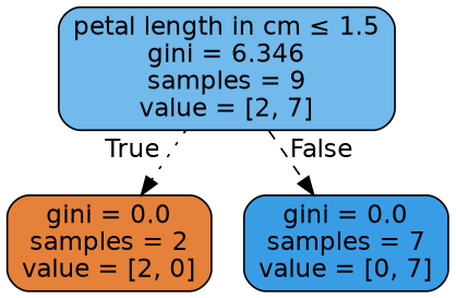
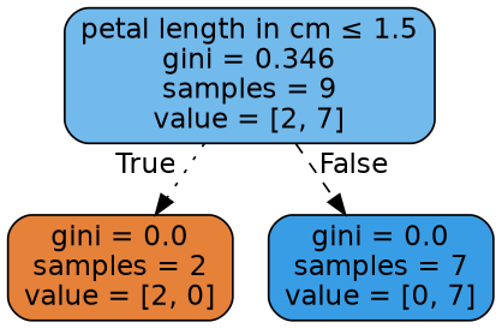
  digraph {
    node [color=black fontname=helvetica shape=box style="filled, rounded"]
    edge [fontname=helvetica labeldistance=2.5]
-   n1 [fillcolor="#72b9ec" label=<petal length in cm &le; 1.5<br/>gini = 6.346<br/>samples = 9<br/>value = [2, 7]>]
+   n1 [fillcolor="#72b9ec" label=<petal length in cm &le; 1.5<br/>gini = 0.346<br/>samples = 9<br/>value = [2, 7]>]
    n2 [fillcolor="#e58139" label=<gini = 0.0<br/>samples = 2<br/>value = [2, 0]>]
    n3 [fillcolor="#399de5" label=<gini = 0.0<br/>samples = 7<br/>value = [0, 7]>]
    n1 -> n2 [headlabel=True labelangle=45 style=dotted]
    n1 -> n3 [headlabel=False labelangle=-45 style=dashed]
  }
